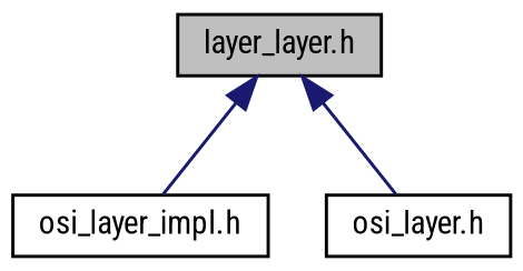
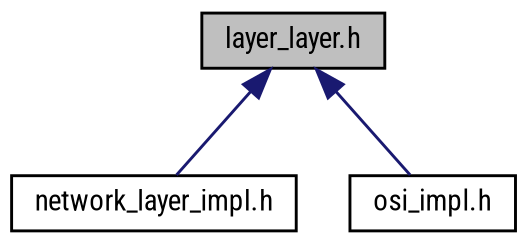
  digraph {
    fontname="Roboto Condensed"
    node [color=black fillcolor=white fontname="Roboto Condensed" fontsize=10 shape=record style=filled]
    edge [color=midnightblue dir=back fontname="Roboto Condensed" fontsize=10 labelfontname=Helvetica labelfontsize=10 style=solid]
    n1 [fillcolor=grey75 fontcolor=black height=0.2 label="layer_layer.h" width=0.4]
-   n2 [height=0.2 label="osi_layer_impl.h" width=0.4]
-   n3 [height=0.2 label="osi_layer.h" width=0.4]
+   n2 [height=0.2 label="network_layer_impl.h" width=0.4]
+   n3 [height=0.2 label="osi_impl.h" width=0.4]
    n1 -> n2
    n1 -> n3
  }
